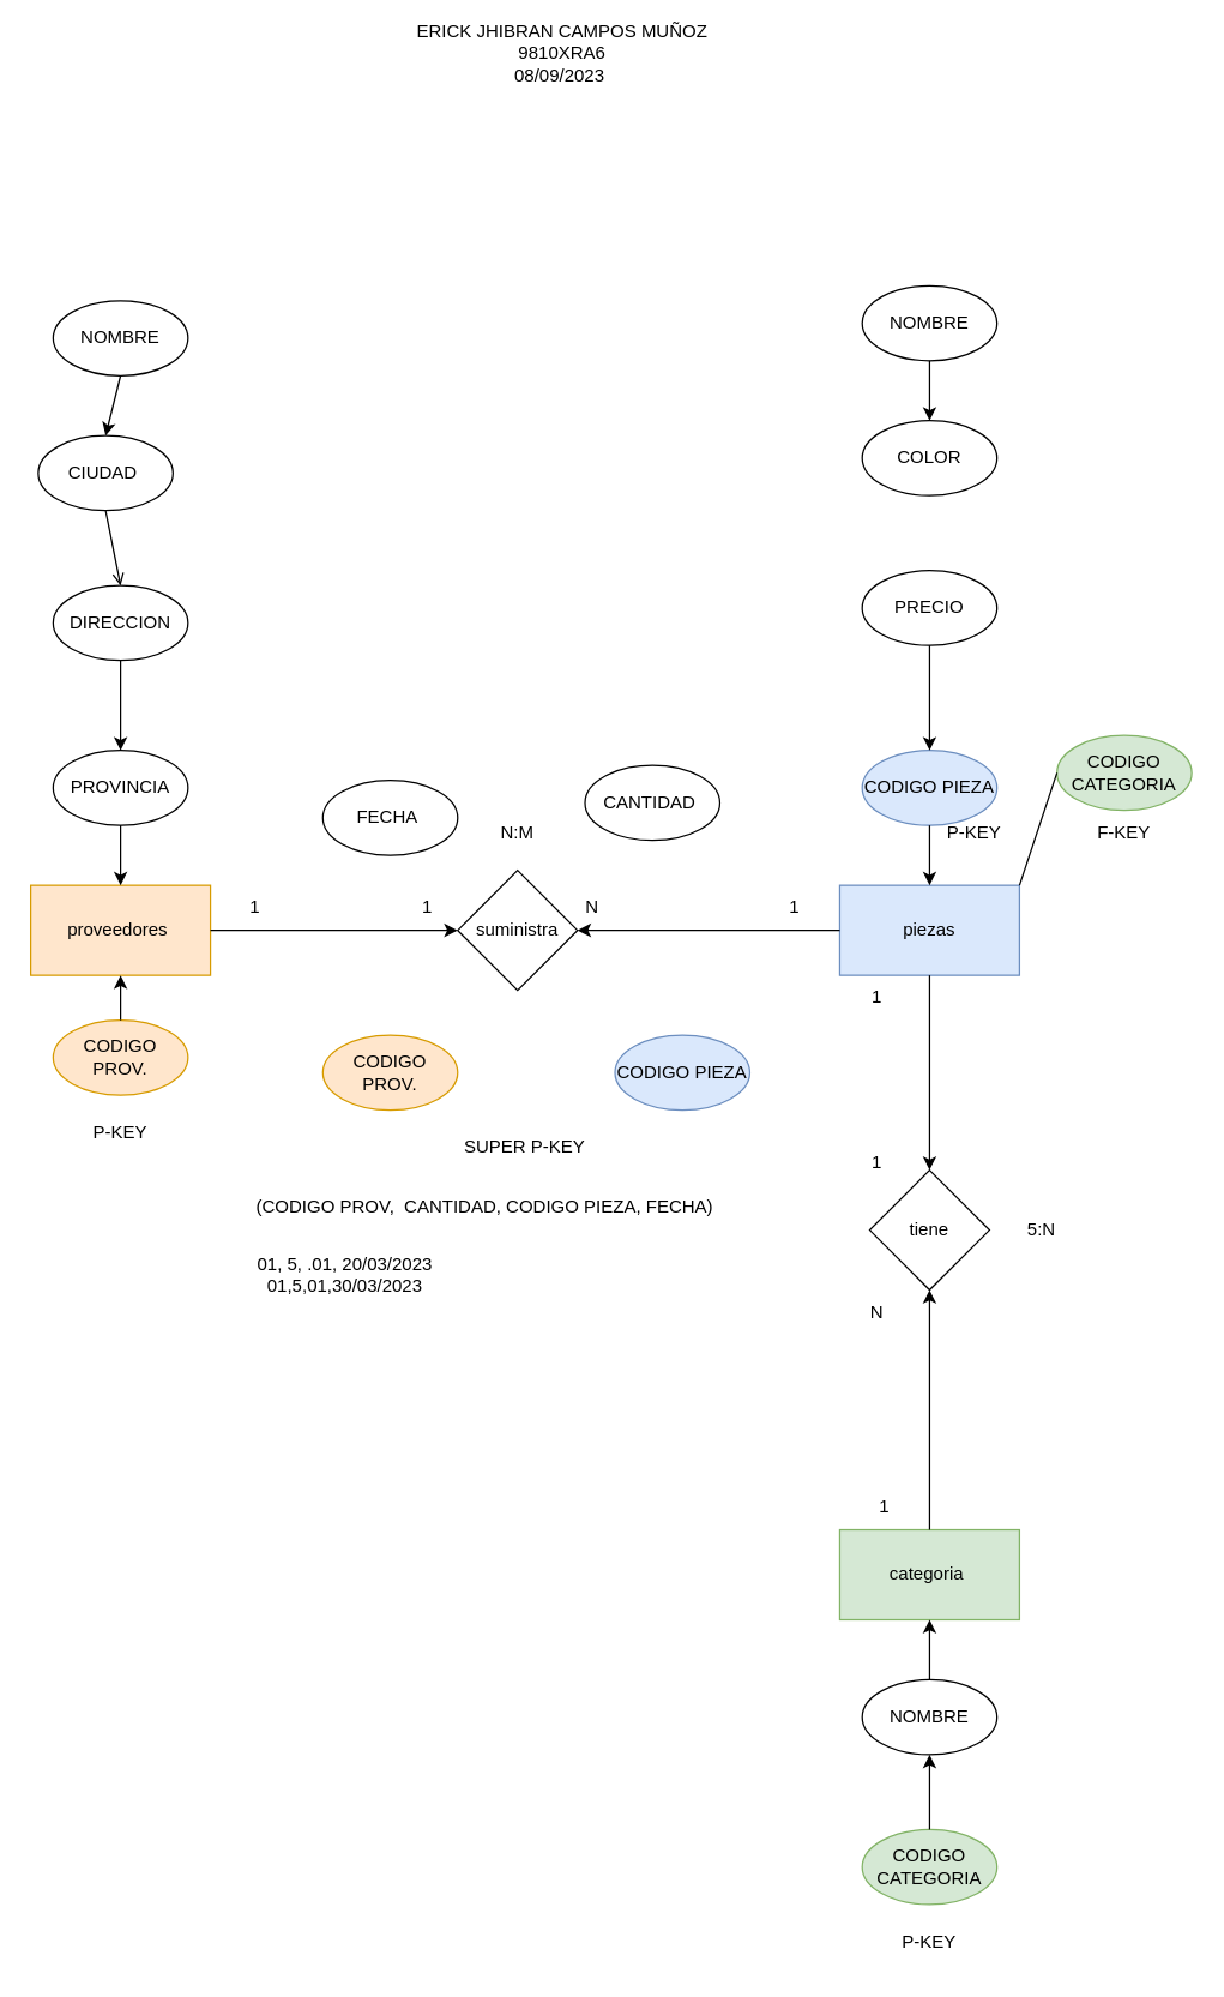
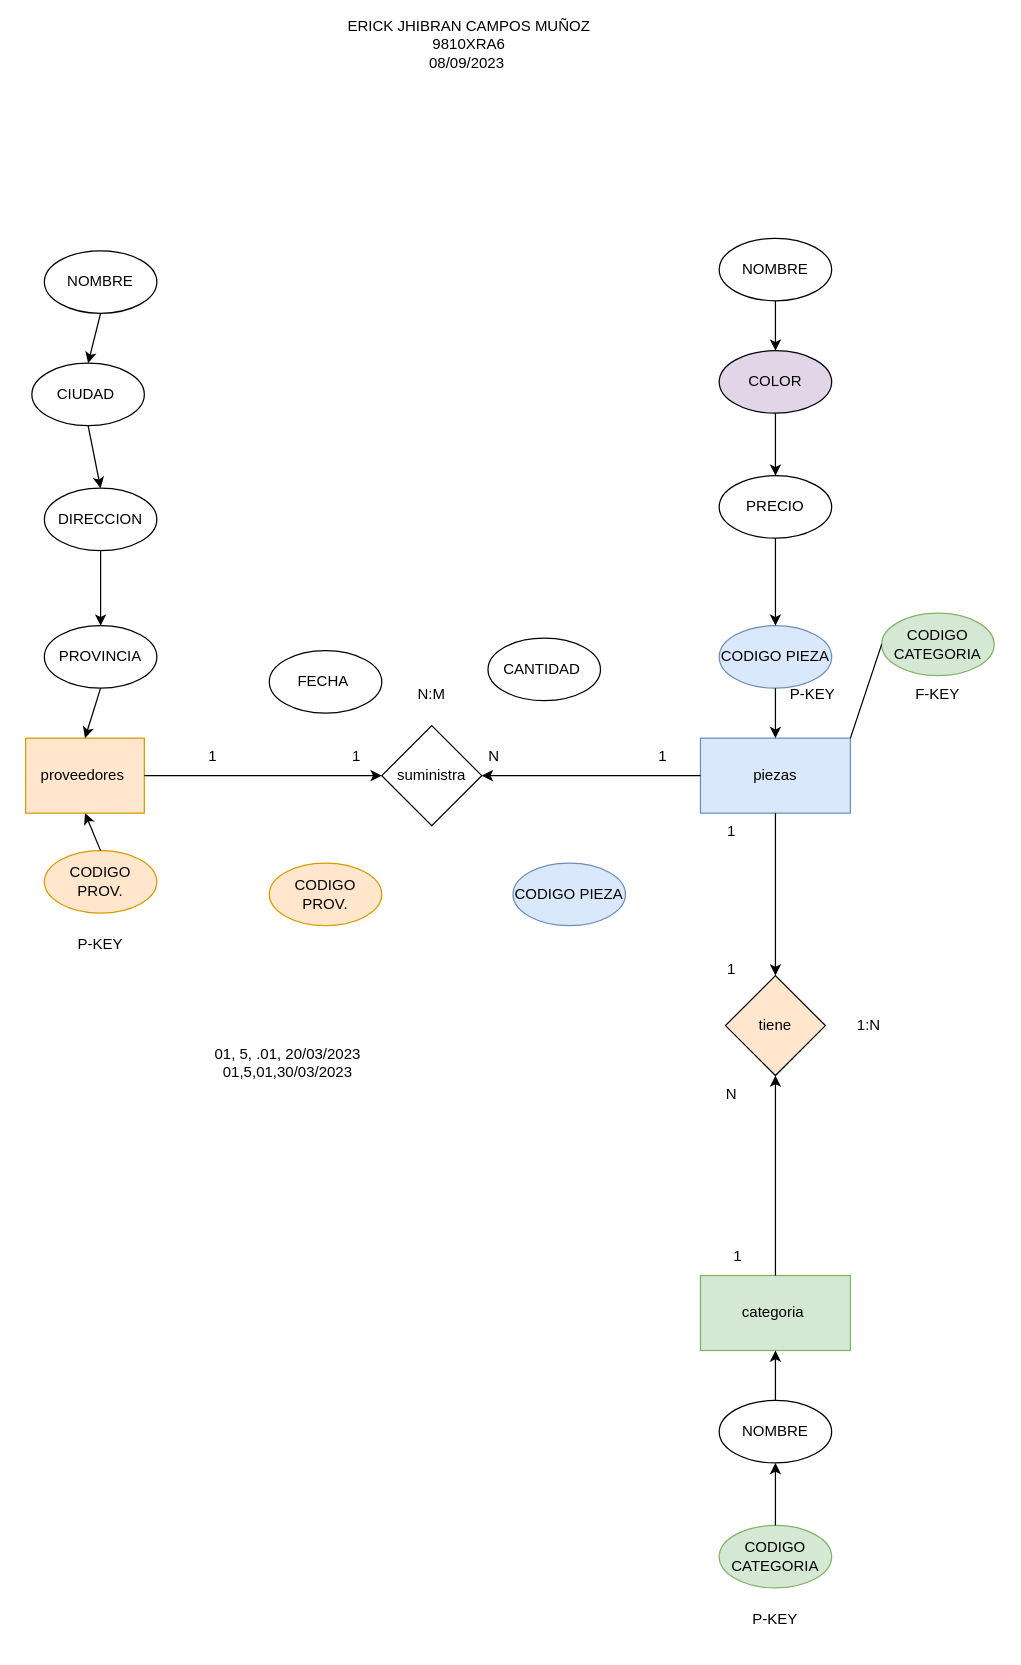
  <mxCell id="0" />
  <mxCell id="1" parent="0" />
- <mxCell id="2" value="proveedores&amp;nbsp;" style="rounded=0;whiteSpace=wrap;html=1;fillColor=#ffe6cc;strokeColor=#d79b00;" vertex="1" parent="1"><mxGeometry x="20" y="590" width="120" height="60" as="geometry" /></mxCell>
+ <mxCell id="2" value="proveedores&amp;nbsp;" style="rounded=0;whiteSpace=wrap;html=1;fillColor=#ffe6cc;strokeColor=#d79b00;" vertex="1" parent="1"><mxGeometry x="20" y="590" width="95" height="60" as="geometry" /></mxCell>
  <mxCell id="3" value="piezas" style="rounded=0;whiteSpace=wrap;html=1;fillColor=#dae8fc;strokeColor=#6c8ebf;" vertex="1" parent="1"><mxGeometry x="560" y="590" width="120" height="60" as="geometry" /></mxCell>
  <mxCell id="4" value="categoria&amp;nbsp;" style="rounded=0;whiteSpace=wrap;html=1;fillColor=#d5e8d4;strokeColor=#82b366;" vertex="1" parent="1"><mxGeometry x="560" y="1020" width="120" height="60" as="geometry" /></mxCell>
  <mxCell id="5" value="suministra" style="rhombus;whiteSpace=wrap;html=1;" vertex="1" parent="1"><mxGeometry x="305" y="580" width="80" height="80" as="geometry" /></mxCell>
- <mxCell id="6" value="tiene" style="rhombus;whiteSpace=wrap;html=1;" vertex="1" parent="1"><mxGeometry x="580" y="780" width="80" height="80" as="geometry" /></mxCell>
+ <mxCell id="6" value="tiene" style="rhombus;whiteSpace=wrap;html=1;fillColor=#ffe6cc;" vertex="1" parent="1"><mxGeometry x="580" y="780" width="80" height="80" as="geometry" /></mxCell>
  <mxCell id="7" value="" style="endArrow=classic;html=1;rounded=0;exitX=1;exitY=0.5;exitDx=0;exitDy=0;entryX=0;entryY=0.5;entryDx=0;entryDy=0;" edge="1" parent="1" source="2" target="5"><mxGeometry width="50" height="50" relative="1" as="geometry"><mxPoint x="365" y="740" as="sourcePoint" /><mxPoint x="295" y="640" as="targetPoint" /></mxGeometry></mxCell>
  <mxCell id="8" value="" style="endArrow=classic;html=1;rounded=0;entryX=1;entryY=0.5;entryDx=0;entryDy=0;exitX=0;exitY=0.5;exitDx=0;exitDy=0;" edge="1" parent="1" source="3" target="5"><mxGeometry width="50" height="50" relative="1" as="geometry"><mxPoint x="395" y="620" as="sourcePoint" /><mxPoint x="315" y="630" as="targetPoint" /></mxGeometry></mxCell>
  <mxCell id="9" value="" style="endArrow=classic;html=1;rounded=0;entryX=0.5;entryY=0;entryDx=0;entryDy=0;exitX=0.5;exitY=1;exitDx=0;exitDy=0;" edge="1" parent="1" source="3" target="6"><mxGeometry width="50" height="50" relative="1" as="geometry"><mxPoint x="365" y="740" as="sourcePoint" /><mxPoint x="415" y="690" as="targetPoint" /></mxGeometry></mxCell>
  <mxCell id="10" value="" style="endArrow=classic;html=1;rounded=0;entryX=0.5;entryY=1;entryDx=0;entryDy=0;exitX=0.5;exitY=0;exitDx=0;exitDy=0;" edge="1" parent="1" source="4" target="6"><mxGeometry width="50" height="50" relative="1" as="geometry"><mxPoint x="365" y="990" as="sourcePoint" /><mxPoint x="415" y="940" as="targetPoint" /></mxGeometry></mxCell>
  <mxCell id="11" value="PROVINCIA" style="ellipse;whiteSpace=wrap;html=1;" vertex="1" parent="1"><mxGeometry x="35" y="500" width="90" height="50" as="geometry" /></mxCell>
  <mxCell id="12" value="DIRECCION" style="ellipse;whiteSpace=wrap;html=1;" vertex="1" parent="1"><mxGeometry x="35" y="390" width="90" height="50" as="geometry" /></mxCell>
  <mxCell id="13" value="CODIGO CATEGORIA" style="ellipse;whiteSpace=wrap;html=1;fillColor=#d5e8d4;strokeColor=#82b366;" vertex="1" parent="1"><mxGeometry x="575" y="1220" width="90" height="50" as="geometry" /></mxCell>
  <mxCell id="14" value="NOMBRE" style="ellipse;whiteSpace=wrap;html=1;" vertex="1" parent="1"><mxGeometry x="575" y="1120" width="90" height="50" as="geometry" /></mxCell>
  <mxCell id="15" value="CANTIDAD&amp;nbsp;" style="ellipse;whiteSpace=wrap;html=1;" vertex="1" parent="1"><mxGeometry x="390" y="510" width="90" height="50" as="geometry" /></mxCell>
  <mxCell id="16" value="FECHA&amp;nbsp;" style="ellipse;whiteSpace=wrap;html=1;" vertex="1" parent="1"><mxGeometry x="215" y="520" width="90" height="50" as="geometry" /></mxCell>
  <mxCell id="17" value="CIUDAD&amp;nbsp;" style="ellipse;whiteSpace=wrap;html=1;" vertex="1" parent="1"><mxGeometry x="25" y="290" width="90" height="50" as="geometry" /></mxCell>
  <mxCell id="18" value="NOMBRE" style="ellipse;whiteSpace=wrap;html=1;" vertex="1" parent="1"><mxGeometry x="35" y="200" width="90" height="50" as="geometry" /></mxCell>
  <mxCell id="19" value="CODIGO PIEZA" style="ellipse;whiteSpace=wrap;html=1;fillColor=#dae8fc;strokeColor=#6c8ebf;" vertex="1" parent="1"><mxGeometry x="575" y="500" width="90" height="50" as="geometry" /></mxCell>
- <mxCell id="20" value="COLOR" style="ellipse;whiteSpace=wrap;html=1;" vertex="1" parent="1"><mxGeometry x="575" y="280" width="90" height="50" as="geometry" /></mxCell>
+ <mxCell id="20" value="COLOR" style="ellipse;whiteSpace=wrap;html=1;fillColor=#e1d5e7;" vertex="1" parent="1"><mxGeometry x="575" y="280" width="90" height="50" as="geometry" /></mxCell>
  <mxCell id="21" value="PRECIO" style="ellipse;whiteSpace=wrap;html=1;" vertex="1" parent="1"><mxGeometry x="575" y="380" width="90" height="50" as="geometry" /></mxCell>
  <mxCell id="22" value="NOMBRE" style="ellipse;whiteSpace=wrap;html=1;" vertex="1" parent="1"><mxGeometry x="575" y="190" width="90" height="50" as="geometry" /></mxCell>
  <mxCell id="23" value="CODIGO PROV." style="ellipse;whiteSpace=wrap;html=1;fillColor=#ffe6cc;strokeColor=#d79b00;" vertex="1" parent="1"><mxGeometry x="35" y="680" width="90" height="50" as="geometry" /></mxCell>
  <mxCell id="24" value="CODIGO CATEGORIA" style="ellipse;whiteSpace=wrap;html=1;fillColor=#d5e8d4;strokeColor=#82b366;" vertex="1" parent="1"><mxGeometry x="705" y="490" width="90" height="50" as="geometry" /></mxCell>
  <mxCell id="25" value="CODIGO PROV." style="ellipse;whiteSpace=wrap;html=1;fillColor=#ffe6cc;strokeColor=#d79b00;" vertex="1" parent="1"><mxGeometry x="215" y="690" width="90" height="50" as="geometry" /></mxCell>
  <mxCell id="26" value="CODIGO PIEZA" style="ellipse;whiteSpace=wrap;html=1;fillColor=#dae8fc;strokeColor=#6c8ebf;" vertex="1" parent="1"><mxGeometry x="410" y="690" width="90" height="50" as="geometry" /></mxCell>
  <mxCell id="27" value="" style="endArrow=classic;html=1;rounded=0;exitX=0.5;exitY=1;exitDx=0;exitDy=0;entryX=0.5;entryY=0;entryDx=0;entryDy=0;" edge="1" parent="1" source="18" target="17"><mxGeometry width="50" height="50" relative="1" as="geometry"><mxPoint x="365" y="370" as="sourcePoint" /><mxPoint x="415" y="320" as="targetPoint" /></mxGeometry></mxCell>
- <mxCell id="28" value="" style="endArrow=open;html=1;rounded=0;entryX=0.5;entryY=0;entryDx=0;entryDy=0;exitX=0.5;exitY=1;exitDx=0;exitDy=0;" edge="1" parent="1" source="17" target="12"><mxGeometry width="50" height="50" relative="1" as="geometry"><mxPoint x="80" y="350" as="sourcePoint" /><mxPoint x="90" y="300" as="targetPoint" /></mxGeometry></mxCell>
+ <mxCell id="28" value="" style="endArrow=classic;html=1;rounded=0;entryX=0.5;entryY=0;entryDx=0;entryDy=0;exitX=0.5;exitY=1;exitDx=0;exitDy=0;" edge="1" parent="1" source="17" target="12"><mxGeometry width="50" height="50" relative="1" as="geometry"><mxPoint x="80" y="350" as="sourcePoint" /><mxPoint x="90" y="300" as="targetPoint" /></mxGeometry></mxCell>
  <mxCell id="29" value="" style="endArrow=classic;html=1;rounded=0;exitX=0.5;exitY=1;exitDx=0;exitDy=0;entryX=0.5;entryY=0;entryDx=0;entryDy=0;" edge="1" parent="1" source="12" target="11"><mxGeometry width="50" height="50" relative="1" as="geometry"><mxPoint x="100" y="270" as="sourcePoint" /><mxPoint x="100" as="targetPoint" y="310" /></mxGeometry></mxCell>
  <mxCell id="30" value="" style="endArrow=classic;html=1;rounded=0;exitX=0.5;exitY=1;exitDx=0;exitDy=0;entryX=0.5;entryY=0;entryDx=0;entryDy=0;" edge="1" parent="1" source="11" target="2"><mxGeometry width="50" height="50" relative="1" as="geometry"><mxPoint x="110" y="280" as="sourcePoint" /><mxPoint x="110" y="320" as="targetPoint" /></mxGeometry></mxCell>
  <mxCell id="31" value="1" style="text;html=1;strokeColor=none;fillColor=none;align=center;verticalAlign=middle;whiteSpace=wrap;rounded=0;" vertex="1" parent="1"><mxGeometry x="140" y="590" width="60" height="30" as="geometry" /></mxCell>
  <mxCell id="32" value="1" style="text;html=1;strokeColor=none;fillColor=none;align=center;verticalAlign=middle;whiteSpace=wrap;rounded=0;" vertex="1" parent="1"><mxGeometry x="255" y="590" width="60" height="30" as="geometry" /></mxCell>
  <mxCell id="33" value="1" style="text;html=1;strokeColor=none;fillColor=none;align=center;verticalAlign=middle;whiteSpace=wrap;rounded=0;" vertex="1" parent="1"><mxGeometry x="500" y="590" width="60" height="30" as="geometry" /></mxCell>
  <mxCell id="34" value="1" style="text;html=1;strokeColor=none;fillColor=none;align=center;verticalAlign=middle;whiteSpace=wrap;rounded=0;" vertex="1" parent="1"><mxGeometry x="555" y="650" width="60" height="30" as="geometry" /></mxCell>
  <mxCell id="35" value="1" style="text;html=1;strokeColor=none;fillColor=none;align=center;verticalAlign=middle;whiteSpace=wrap;rounded=0;" vertex="1" parent="1"><mxGeometry x="555" y="760" width="60" height="30" as="geometry" /></mxCell>
  <mxCell id="36" value="1" style="text;html=1;strokeColor=none;fillColor=none;align=center;verticalAlign=middle;whiteSpace=wrap;rounded=0;" vertex="1" parent="1"><mxGeometry x="560" y="990" width="60" height="30" as="geometry" /></mxCell>
  <mxCell id="37" value="N" style="text;html=1;strokeColor=none;fillColor=none;align=center;verticalAlign=middle;whiteSpace=wrap;rounded=0;" vertex="1" parent="1"><mxGeometry x="365" y="590" width="60" height="30" as="geometry" /></mxCell>
  <mxCell id="38" value="N" style="text;html=1;strokeColor=none;fillColor=none;align=center;verticalAlign=middle;whiteSpace=wrap;rounded=0;" vertex="1" parent="1"><mxGeometry x="555" y="860" width="60" height="30" as="geometry" /></mxCell>
  <mxCell id="39" value="N:M" style="text;html=1;strokeColor=none;fillColor=none;align=center;verticalAlign=middle;whiteSpace=wrap;rounded=0;" vertex="1" parent="1"><mxGeometry x="315" y="540" width="60" height="30" as="geometry" /></mxCell>
- <mxCell id="40" value="5:N" style="text;html=1;strokeColor=none;fillColor=none;align=center;verticalAlign=middle;whiteSpace=wrap;rounded=0;" vertex="1" parent="1"><mxGeometry x="665" y="805" width="60" height="30" as="geometry" /></mxCell>
+ <mxCell id="40" value="1:N" style="text;html=1;strokeColor=none;fillColor=none;align=center;verticalAlign=middle;whiteSpace=wrap;rounded=0;" vertex="1" parent="1"><mxGeometry x="665" y="805" width="60" height="30" as="geometry" /></mxCell>
  <mxCell id="41" value="" style="endArrow=classic;html=1;rounded=0;entryX=0.5;entryY=0;entryDx=0;entryDy=0;exitX=0.5;exitY=1;exitDx=0;exitDy=0;" edge="1" parent="1" source="22" target="20"><mxGeometry width="50" height="50" relative="1" as="geometry"><mxPoint x="365" y="500" as="sourcePoint" /><mxPoint x="415" y="450" as="targetPoint" /></mxGeometry></mxCell>
+ <mxCell id="42" value="" style="endArrow=classic;html=1;rounded=0;entryX=0.5;entryY=0;entryDx=0;entryDy=0;exitX=0.5;exitY=1;exitDx=0;exitDy=0;" edge="1" parent="1" source="20" target="21"><mxGeometry width="50" height="50" relative="1" as="geometry"><mxPoint x="365" y="500" as="sourcePoint" /><mxPoint x="415" y="450" as="targetPoint" /></mxGeometry></mxCell>
  <mxCell id="43" value="" style="endArrow=classic;html=1;rounded=0;entryX=0.5;entryY=0;entryDx=0;entryDy=0;exitX=0.5;exitY=1;exitDx=0;exitDy=0;" edge="1" parent="1" source="21" target="19"><mxGeometry width="50" height="50" relative="1" as="geometry"><mxPoint x="365" y="500" as="sourcePoint" /><mxPoint x="415" y="450" as="targetPoint" /></mxGeometry></mxCell>
  <mxCell id="44" value="" style="endArrow=classic;html=1;rounded=0;entryX=0.5;entryY=0;entryDx=0;entryDy=0;exitX=0.5;exitY=1;exitDx=0;exitDy=0;" edge="1" parent="1" source="19" target="3"><mxGeometry width="50" height="50" relative="1" as="geometry"><mxPoint x="613" y="556" as="sourcePoint" /><mxPoint x="415" y="450" as="targetPoint" /></mxGeometry></mxCell>
  <mxCell id="45" value="" style="endArrow=classic;html=1;rounded=0;exitX=0.5;exitY=0;exitDx=0;exitDy=0;entryX=0.5;entryY=1;entryDx=0;entryDy=0;" edge="1" parent="1" source="13" target="14"><mxGeometry width="50" height="50" relative="1" as="geometry"><mxPoint x="365" y="990" as="sourcePoint" /><mxPoint x="415" y="940" as="targetPoint" /></mxGeometry></mxCell>
  <mxCell id="46" value="" style="endArrow=classic;html=1;rounded=0;exitX=0.5;exitY=0;exitDx=0;exitDy=0;entryX=0.5;entryY=1;entryDx=0;entryDy=0;" edge="1" parent="1" source="14" target="4"><mxGeometry width="50" height="50" relative="1" as="geometry"><mxPoint x="365" y="990" as="sourcePoint" /><mxPoint x="415" y="940" as="targetPoint" /></mxGeometry></mxCell>
  <mxCell id="47" value="P-KEY" style="text;html=1;strokeColor=none;fillColor=none;align=center;verticalAlign=middle;whiteSpace=wrap;rounded=0;" vertex="1" parent="1"><mxGeometry x="50" y="740" width="60" height="30" as="geometry" /></mxCell>
  <mxCell id="48" value="P-KEY" style="text;html=1;strokeColor=none;fillColor=none;align=center;verticalAlign=middle;whiteSpace=wrap;rounded=0;" vertex="1" parent="1"><mxGeometry x="620" y="540" width="60" height="30" as="geometry" /></mxCell>
  <mxCell id="49" value="P-KEY" style="text;html=1;strokeColor=none;fillColor=none;align=center;verticalAlign=middle;whiteSpace=wrap;rounded=0;" vertex="1" parent="1"><mxGeometry x="590" y="1280" width="60" height="30" as="geometry" /></mxCell>
  <mxCell id="50" value="F-KEY" style="text;html=1;strokeColor=none;fillColor=none;align=center;verticalAlign=middle;whiteSpace=wrap;rounded=0;" vertex="1" parent="1"><mxGeometry x="720" y="540" width="60" height="30" as="geometry" /></mxCell>
  <mxCell id="51" value="" style="endArrow=classic;html=1;rounded=0;entryX=0.5;entryY=1;entryDx=0;entryDy=0;exitX=0.5;exitY=0;exitDx=0;exitDy=0;" edge="1" parent="1" source="23" target="2"><mxGeometry width="50" height="50" relative="1" as="geometry"><mxPoint x="365" y="990" as="sourcePoint" /><mxPoint x="415" y="940" as="targetPoint" /></mxGeometry></mxCell>
  <mxCell id="52" value="" style="endArrow=none;html=1;rounded=0;entryX=0;entryY=0.5;entryDx=0;entryDy=0;exitX=1;exitY=0;exitDx=0;exitDy=0;" edge="1" parent="1" source="3" target="24"><mxGeometry width="50" height="50" relative="1" as="geometry"><mxPoint x="365" y="620" as="sourcePoint" /><mxPoint x="415" y="570" as="targetPoint" /></mxGeometry></mxCell>
- <mxCell id="53" value="SUPER P-KEY" style="text;html=1;strokeColor=none;fillColor=none;align=center;verticalAlign=middle;whiteSpace=wrap;rounded=0;" vertex="1" parent="1"><mxGeometry x="290" y="750" width="120" height="30" as="geometry" /></mxCell>
- <mxCell id="54" value="(CODIGO PROV,&amp;nbsp; CANTIDAD, CODIGO PIEZA, FECHA)&amp;nbsp;" style="text;html=1;strokeColor=none;fillColor=none;align=center;verticalAlign=middle;whiteSpace=wrap;rounded=0;" vertex="1" parent="1"><mxGeometry x="165" y="790" width="320" height="30" as="geometry" /></mxCell>
  <mxCell id="55" value="01, 5, .01, 20/03/2023&lt;br&gt;01,5,01,30/03/2023" style="text;html=1;strokeColor=none;fillColor=none;align=center;verticalAlign=middle;whiteSpace=wrap;rounded=0;" vertex="1" parent="1"><mxGeometry x="165" y="835" width="130" height="30" as="geometry" /></mxCell>
  <mxCell id="56" value="ERICK JHIBRAN CAMPOS MUÑOZ&lt;br&gt;9810XRA6&lt;br&gt;08/09/2023&amp;nbsp;" style="text;html=1;strokeColor=none;fillColor=none;align=center;verticalAlign=middle;whiteSpace=wrap;rounded=0;" vertex="1" parent="1"><mxGeometry x="265" y="20" width="220" height="30" as="geometry" /></mxCell>
